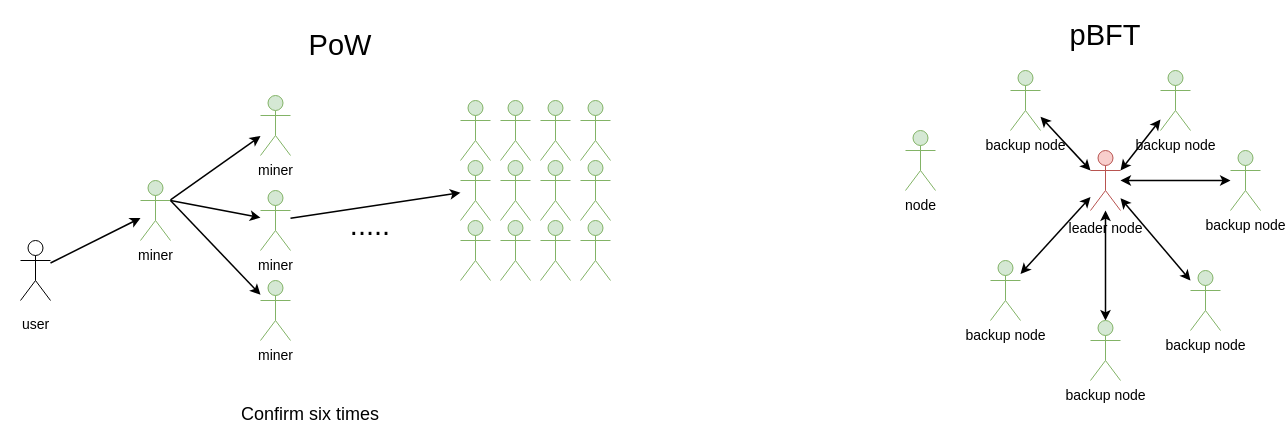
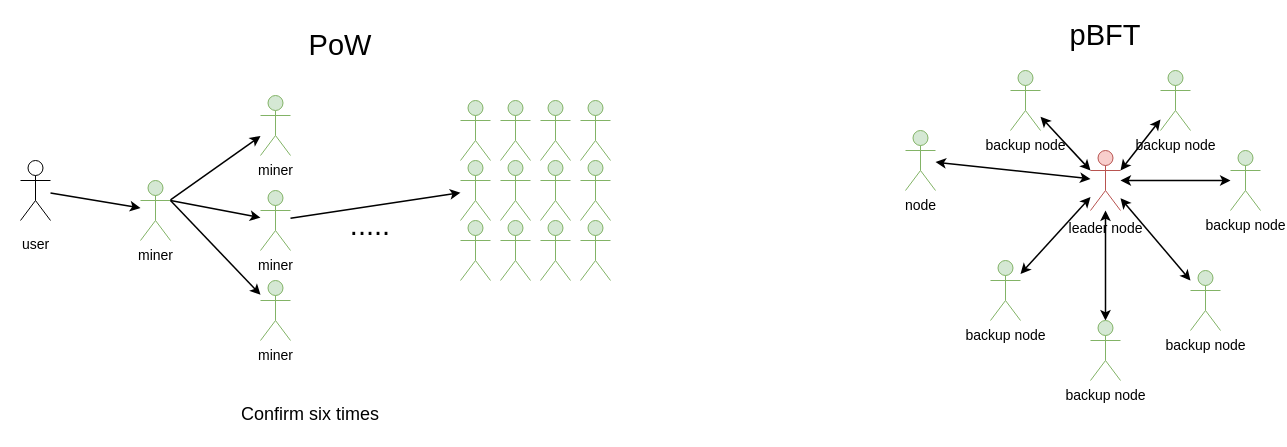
  <mxCell id="0" />
  <mxCell id="1" parent="0" />
- <mxCell id="2" value="&lt;font style=&quot;font-size: 14px;&quot;&gt;user&lt;/font&gt;" style="shape=umlActor;verticalLabelPosition=bottom;verticalAlign=top;html=1;outlineConnect=0;fontSize=24;" parent="1" vertex="1"><mxGeometry x="20" y="240" width="30" height="60" as="geometry" /></mxCell>
+ <mxCell id="2" value="&lt;font style=&quot;font-size: 14px;&quot;&gt;user&lt;/font&gt;" style="shape=umlActor;verticalLabelPosition=bottom;verticalAlign=top;html=1;outlineConnect=0;fontSize=24;" parent="1" vertex="1"><mxGeometry x="20" y="160" width="30" height="60" as="geometry" /></mxCell>
  <mxCell id="3" value="miner" style="shape=umlActor;verticalLabelPosition=bottom;verticalAlign=top;html=1;outlineConnect=0;fontSize=14;fillColor=#d5e8d4;strokeColor=#82b366;" parent="1" vertex="1"><mxGeometry x="140" y="180" width="30" height="60" as="geometry" /></mxCell>
  <mxCell id="4" value="miner" style="shape=umlActor;verticalLabelPosition=bottom;verticalAlign=top;html=1;outlineConnect=0;fontSize=14;fillColor=#d5e8d4;strokeColor=#82b366;" parent="1" vertex="1"><mxGeometry x="260" y="280" width="30" height="60" as="geometry" /></mxCell>
  <mxCell id="5" value="miner" style="shape=umlActor;verticalLabelPosition=bottom;verticalAlign=top;html=1;outlineConnect=0;fontSize=14;fillColor=#d5e8d4;strokeColor=#82b366;" parent="1" vertex="1"><mxGeometry x="260" y="95" width="30" height="60" as="geometry" /></mxCell>
  <mxCell id="6" value="miner" style="shape=umlActor;verticalLabelPosition=bottom;verticalAlign=top;html=1;outlineConnect=0;fontSize=14;fillColor=#d5e8d4;strokeColor=#82b366;" parent="1" vertex="1"><mxGeometry x="260" y="190" width="30" height="60" as="geometry" /></mxCell>
  <mxCell id="7" value="" style="shape=umlActor;verticalLabelPosition=bottom;verticalAlign=top;html=1;outlineConnect=0;fontSize=14;fillColor=#d5e8d4;strokeColor=#82b366;" parent="1" vertex="1"><mxGeometry x="460" y="100" width="30" height="60" as="geometry" /></mxCell>
  <mxCell id="8" value="" style="shape=umlActor;verticalLabelPosition=bottom;verticalAlign=top;html=1;outlineConnect=0;fontSize=14;fillColor=#d5e8d4;strokeColor=#82b366;" parent="1" vertex="1"><mxGeometry x="500" y="100" width="30" height="60" as="geometry" /></mxCell>
  <mxCell id="9" value="" style="shape=umlActor;verticalLabelPosition=bottom;verticalAlign=top;html=1;outlineConnect=0;fontSize=14;fillColor=#d5e8d4;strokeColor=#82b366;" parent="1" vertex="1"><mxGeometry x="540" y="100" width="30" height="60" as="geometry" /></mxCell>
  <mxCell id="10" value="" style="shape=umlActor;verticalLabelPosition=bottom;verticalAlign=top;html=1;outlineConnect=0;fontSize=14;fillColor=#d5e8d4;strokeColor=#82b366;" parent="1" vertex="1"><mxGeometry x="460" y="160" width="30" height="60" as="geometry" /></mxCell>
  <mxCell id="11" value="" style="shape=umlActor;verticalLabelPosition=bottom;verticalAlign=top;html=1;outlineConnect=0;fontSize=14;fillColor=#d5e8d4;strokeColor=#82b366;" parent="1" vertex="1"><mxGeometry x="500" y="160" width="30" height="60" as="geometry" /></mxCell>
  <mxCell id="12" value="" style="shape=umlActor;verticalLabelPosition=bottom;verticalAlign=top;html=1;outlineConnect=0;fontSize=14;fillColor=#d5e8d4;strokeColor=#82b366;" parent="1" vertex="1"><mxGeometry x="540" y="160" width="30" height="60" as="geometry" /></mxCell>
  <mxCell id="13" value="" style="shape=umlActor;verticalLabelPosition=bottom;verticalAlign=top;html=1;outlineConnect=0;fontSize=14;fillColor=#d5e8d4;strokeColor=#82b366;" parent="1" vertex="1"><mxGeometry x="460" y="220" width="30" height="60" as="geometry" /></mxCell>
  <mxCell id="14" value="" style="shape=umlActor;verticalLabelPosition=bottom;verticalAlign=top;html=1;outlineConnect=0;fontSize=14;fillColor=#d5e8d4;strokeColor=#82b366;" parent="1" vertex="1"><mxGeometry x="500" y="220" width="30" height="60" as="geometry" /></mxCell>
  <mxCell id="15" value="" style="shape=umlActor;verticalLabelPosition=bottom;verticalAlign=top;html=1;outlineConnect=0;fontSize=14;fillColor=#d5e8d4;strokeColor=#82b366;" parent="1" vertex="1"><mxGeometry x="540" y="220" width="30" height="60" as="geometry" /></mxCell>
  <mxCell id="16" value="" style="shape=umlActor;verticalLabelPosition=bottom;verticalAlign=top;html=1;outlineConnect=0;fontSize=14;fillColor=#d5e8d4;strokeColor=#82b366;" parent="1" vertex="1"><mxGeometry x="580" y="100" width="30" height="60" as="geometry" /></mxCell>
  <mxCell id="17" value="" style="shape=umlActor;verticalLabelPosition=bottom;verticalAlign=top;html=1;outlineConnect=0;fontSize=14;fillColor=#d5e8d4;strokeColor=#82b366;" parent="1" vertex="1"><mxGeometry x="580" y="160" width="30" height="60" as="geometry" /></mxCell>
  <mxCell id="18" value="" style="shape=umlActor;verticalLabelPosition=bottom;verticalAlign=top;html=1;outlineConnect=0;fontSize=14;fillColor=#d5e8d4;strokeColor=#82b366;" parent="1" vertex="1"><mxGeometry x="580" y="220" width="30" height="60" as="geometry" /></mxCell>
  <mxCell id="19" value="&lt;font style=&quot;font-size: 29px;&quot;&gt;.....&lt;/font&gt;" style="text;html=1;strokeColor=none;fillColor=none;align=center;verticalAlign=middle;whiteSpace=wrap;rounded=0;fontSize=14;" parent="1" vertex="1"><mxGeometry x="340" y="210" width="60" height="30" as="geometry" /></mxCell>
  <mxCell id="20" value="" style="endArrow=classic;html=1;rounded=0;fontSize=29;strokeWidth=1.5;" parent="1" source="2" target="3" edge="1"><mxGeometry width="50" height="50" relative="1" as="geometry"><mxPoint x="70" y="280" as="sourcePoint" /><mxPoint x="120" y="230" as="targetPoint" /></mxGeometry></mxCell>
  <mxCell id="21" value="" style="endArrow=classic;html=1;rounded=0;fontSize=29;strokeWidth=1.5;" parent="1" source="3" target="5" edge="1"><mxGeometry width="50" height="50" relative="1" as="geometry"><mxPoint x="60" y="272.5" as="sourcePoint" /><mxPoint x="150" y="227.5" as="targetPoint" /></mxGeometry></mxCell>
  <mxCell id="22" value="" style="endArrow=classic;html=1;rounded=0;fontSize=29;strokeWidth=1.5;" parent="1" target="6" edge="1"><mxGeometry width="50" height="50" relative="1" as="geometry"><mxPoint x="170" y="200" as="sourcePoint" /><mxPoint x="270" y="145.625" as="targetPoint" /></mxGeometry></mxCell>
  <mxCell id="23" value="" style="endArrow=classic;html=1;rounded=0;fontSize=29;strokeWidth=1.5;exitX=1;exitY=0.333;exitDx=0;exitDy=0;exitPerimeter=0;" parent="1" source="3" target="4" edge="1"><mxGeometry width="50" height="50" relative="1" as="geometry"><mxPoint x="180" y="210" as="sourcePoint" /><mxPoint x="270" y="227.143" as="targetPoint" /></mxGeometry></mxCell>
  <mxCell id="24" value="" style="endArrow=classic;html=1;rounded=0;fontSize=29;strokeWidth=1.5;" parent="1" source="6" target="10" edge="1"><mxGeometry width="50" height="50" relative="1" as="geometry"><mxPoint x="180" y="210" as="sourcePoint" /><mxPoint x="270" y="227.143" as="targetPoint" /></mxGeometry></mxCell>
  <mxCell id="25" value="PoW" style="text;html=1;strokeColor=none;fillColor=none;align=center;verticalAlign=middle;whiteSpace=wrap;rounded=0;fontSize=29;" parent="1" vertex="1"><mxGeometry y="30" width="60" height="30" as="geometry" x="310" /></mxCell>
  <mxCell id="26" value="pBFT" style="text;html=1;strokeColor=none;fillColor=none;align=center;verticalAlign=middle;whiteSpace=wrap;rounded=0;fontSize=29;" parent="1" vertex="1"><mxGeometry x="1075" y="20" width="60" height="30" as="geometry" /></mxCell>
  <mxCell id="27" value="&lt;font style=&quot;font-size: 18px;&quot;&gt;Confirm six times&lt;/font&gt;" style="text;html=1;strokeColor=none;fillColor=none;align=center;verticalAlign=middle;whiteSpace=wrap;rounded=0;fontSize=29;" parent="1" vertex="1"><mxGeometry x="205" y="395" width="210" height="30" as="geometry" /></mxCell>
  <mxCell id="28" value="" style="edgeStyle=orthogonalEdgeStyle;rounded=0;orthogonalLoop=1;jettySize=auto;html=1;strokeWidth=1.5;fontSize=18;startArrow=classic;startFill=1;" parent="1" source="29" target="33" edge="1"><mxGeometry relative="1" as="geometry" /></mxCell>
  <mxCell id="29" value="&lt;font style=&quot;font-size: 14px;&quot;&gt;leader node&lt;/font&gt;" style="shape=umlActor;verticalLabelPosition=bottom;verticalAlign=top;html=1;outlineConnect=0;fontSize=18;fillColor=#f8cecc;strokeColor=#b85450;" parent="1" vertex="1"><mxGeometry x="1090" y="150" width="30" height="60" as="geometry" /></mxCell>
  <mxCell id="30" value="node" style="shape=umlActor;verticalLabelPosition=bottom;verticalAlign=top;html=1;outlineConnect=0;fontSize=14;fillColor=#d5e8d4;strokeColor=#82b366;" parent="1" vertex="1"><mxGeometry x="905" y="130" width="30" height="60" as="geometry" /></mxCell>
  <mxCell id="31" value="backup node" style="shape=umlActor;verticalLabelPosition=bottom;verticalAlign=top;html=1;outlineConnect=0;fontSize=14;fillColor=#d5e8d4;strokeColor=#82b366;" parent="1" vertex="1"><mxGeometry x="1230" y="150" width="30" height="60" as="geometry" /></mxCell>
  <mxCell id="32" value="backup node" style="shape=umlActor;verticalLabelPosition=bottom;verticalAlign=top;html=1;outlineConnect=0;fontSize=14;fillColor=#d5e8d4;strokeColor=#82b366;" parent="1" vertex="1"><mxGeometry x="990" y="260" width="30" height="60" as="geometry" /></mxCell>
  <mxCell id="33" value="backup node" style="shape=umlActor;verticalLabelPosition=bottom;verticalAlign=top;html=1;outlineConnect=0;fontSize=14;fillColor=#d5e8d4;strokeColor=#82b366;" parent="1" vertex="1"><mxGeometry x="1090" y="320" width="30" height="60" as="geometry" /></mxCell>
  <mxCell id="34" value="backup node" style="shape=umlActor;verticalLabelPosition=bottom;verticalAlign=top;html=1;outlineConnect=0;fontSize=14;fillColor=#d5e8d4;strokeColor=#82b366;" parent="1" vertex="1"><mxGeometry x="1190" y="270" width="30" height="60" as="geometry" /></mxCell>
  <mxCell id="35" value="backup node" style="shape=umlActor;verticalLabelPosition=bottom;verticalAlign=top;html=1;outlineConnect=0;fontSize=14;fillColor=#d5e8d4;strokeColor=#82b366;" parent="1" vertex="1"><mxGeometry x="1010" y="70" width="30" height="60" as="geometry" /></mxCell>
  <mxCell id="36" value="backup node" style="shape=umlActor;verticalLabelPosition=bottom;verticalAlign=top;html=1;outlineConnect=0;fontSize=14;fillColor=#d5e8d4;strokeColor=#82b366;" parent="1" vertex="1"><mxGeometry x="1160" y="70" width="30" height="60" as="geometry" /></mxCell>
+ <mxCell id="37" value="" style="endArrow=classic;html=1;rounded=0;strokeWidth=1.5;fontSize=18;startArrow=classic;startFill=1;" parent="1" source="29" target="30" edge="1"><mxGeometry width="50" height="50" relative="1" as="geometry"><mxPoint x="930" y="340" as="sourcePoint" /><mxPoint x="980" y="290" as="targetPoint" /></mxGeometry></mxCell>
  <mxCell id="38" value="" style="endArrow=classic;html=1;rounded=0;strokeWidth=1.5;fontSize=18;startArrow=classic;startFill=1;" parent="1" source="29" target="32" edge="1"><mxGeometry width="50" height="50" relative="1" as="geometry"><mxPoint x="1090" y="180" as="sourcePoint" /><mxPoint x="980" y="190" as="targetPoint" /></mxGeometry></mxCell>
  <mxCell id="39" value="" style="endArrow=classic;html=1;rounded=0;strokeWidth=1.5;fontSize=18;startArrow=classic;startFill=1;" parent="1" source="29" target="31" edge="1"><mxGeometry width="50" height="50" relative="1" as="geometry"><mxPoint x="1130" y="180" as="sourcePoint" /><mxPoint x="1114.5" y="320" as="targetPoint" /></mxGeometry></mxCell>
  <mxCell id="40" value="" style="endArrow=classic;html=1;rounded=0;strokeWidth=1.5;fontSize=18;startArrow=classic;startFill=1;" parent="1" source="29" edge="1"><mxGeometry width="50" height="50" relative="1" as="geometry"><mxPoint x="1130" y="180" as="sourcePoint" /><mxPoint x="1190" y="280" as="targetPoint" /></mxGeometry></mxCell>
  <mxCell id="41" value="" style="endArrow=classic;html=1;rounded=0;strokeWidth=1.5;fontSize=18;exitX=0;exitY=0.333;exitDx=0;exitDy=0;exitPerimeter=0;startArrow=classic;startFill=1;" parent="1" source="29" target="35" edge="1"><mxGeometry width="50" height="50" relative="1" as="geometry"><mxPoint x="1090" y="180" as="sourcePoint" /><mxPoint x="980" y="190" as="targetPoint" /></mxGeometry></mxCell>
  <mxCell id="42" value="" style="endArrow=classic;html=1;rounded=0;strokeWidth=1.5;fontSize=18;exitX=1;exitY=0.333;exitDx=0;exitDy=0;exitPerimeter=0;startArrow=classic;startFill=1;" parent="1" source="29" target="36" edge="1"><mxGeometry width="50" height="50" relative="1" as="geometry"><mxPoint x="1130" y="190" as="sourcePoint" /><mxPoint x="1240" y="190" as="targetPoint" /></mxGeometry></mxCell>
